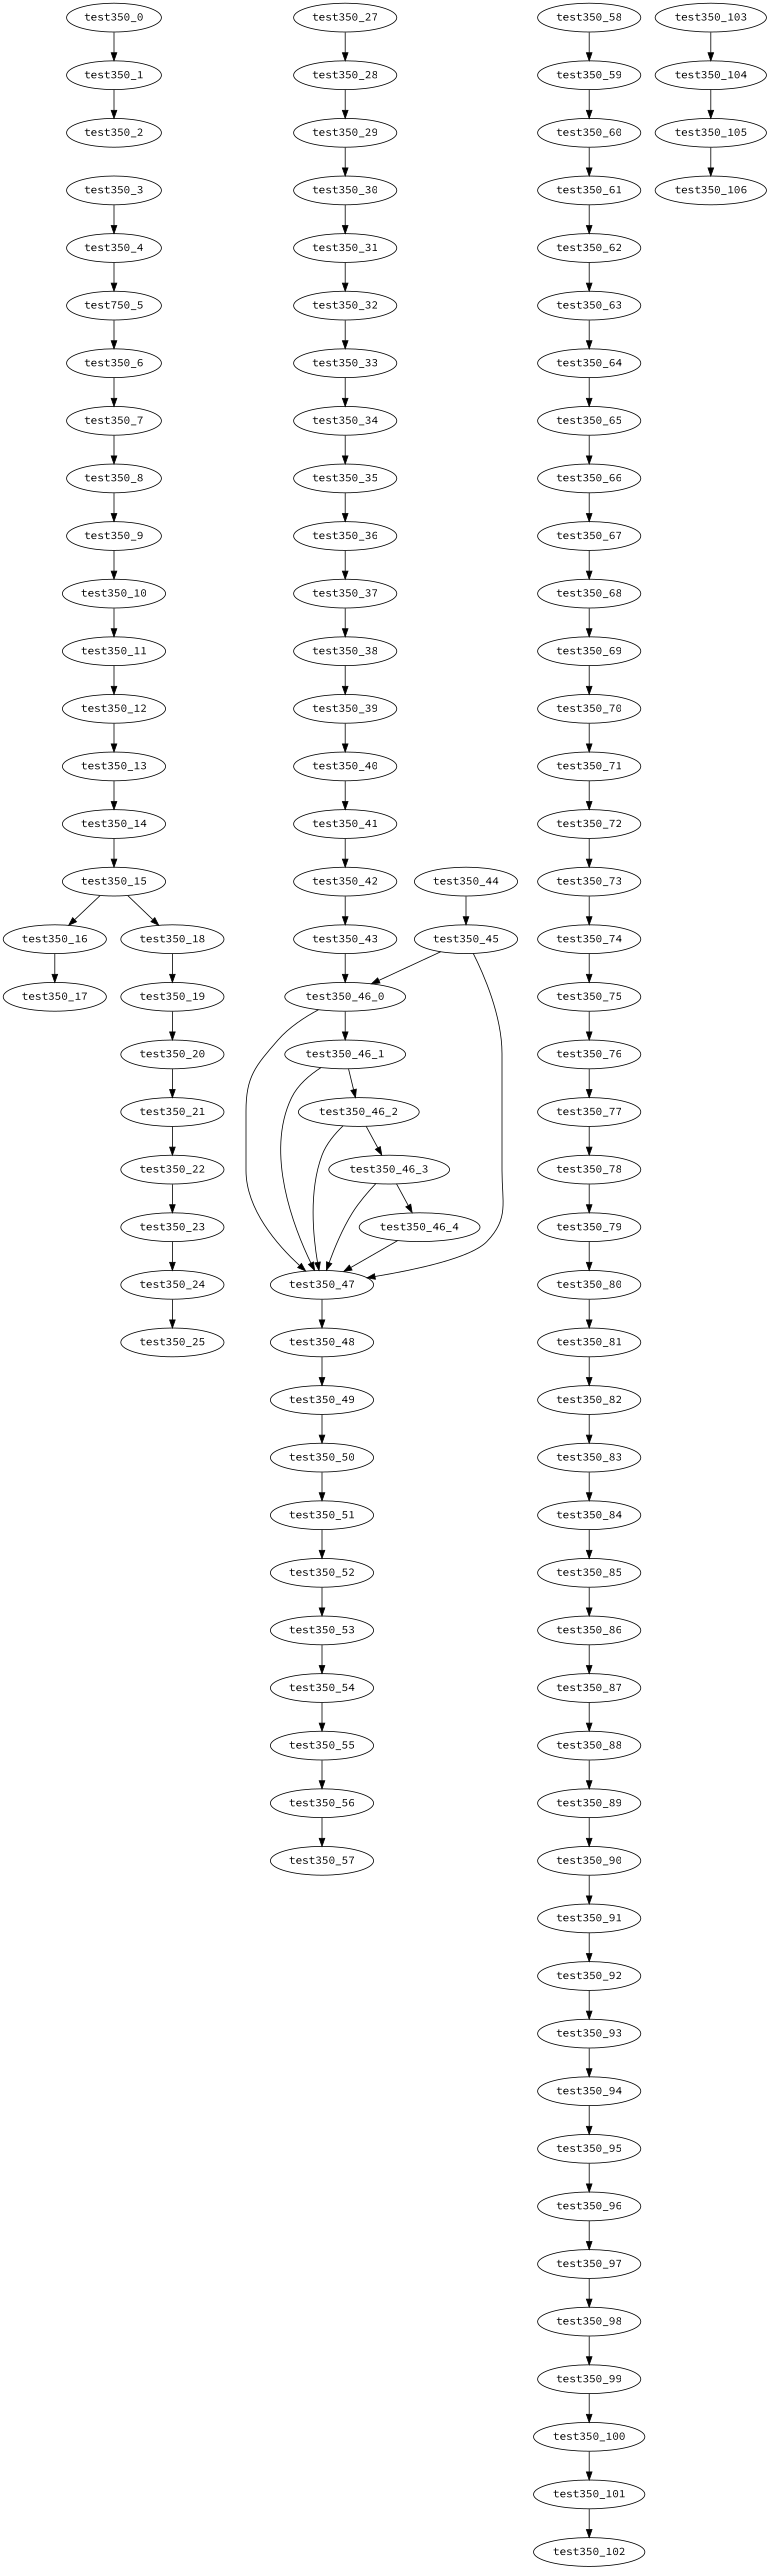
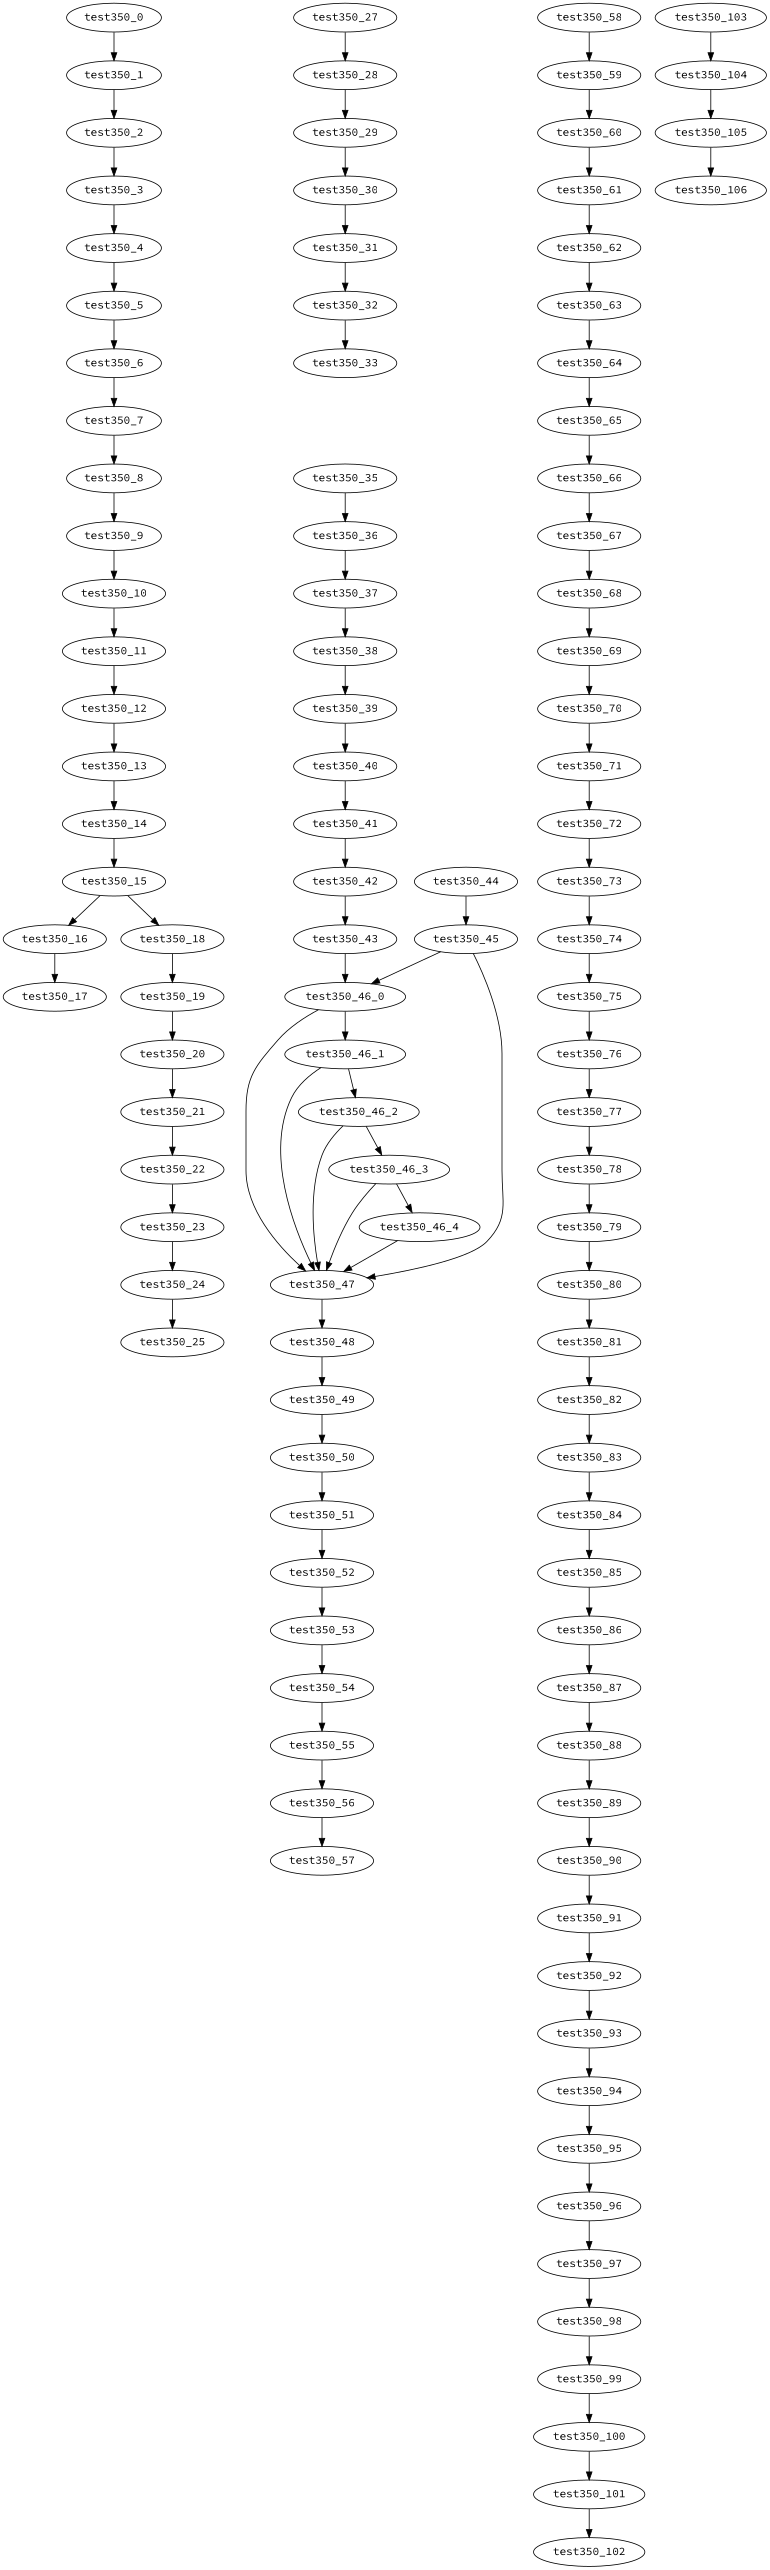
  digraph {
    fontname="Source Code Pro"
    node [fontname="Source Code Pro"]
    edge [fontname="Source Code Pro"]
    test350_0
    test350_1
    test350_2
    test350_3
    test350_4
-   test350_5 [label=test750_5]
+   test350_5
    test350_6
    test350_7
    test350_8
    test350_9
    test350_10
    test350_11
    test350_12
    test350_13
    test350_14
    test350_15
    test350_16
    test350_18
    test350_17
    test350_19
    test350_20
    test350_21
    test350_22
    test350_23
    test350_24
    test350_25
    test350_27
    test350_28
    test350_29
    test350_30
    test350_31
    test350_32
    test350_33
-   test350_34
    test350_35
    test350_36
    test350_37
    test350_38
    test350_39
    test350_40
    test350_41
    test350_42
    test350_43
    test350_46_0
    test350_44
    test350_45
    test350_47
    test350_46_1
    test350_48
    test350_46_2
    test350_49
    test350_46_3
    test350_46_4
    test350_50
    test350_51
    test350_52
    test350_53
    test350_54
    test350_55
    test350_56
    test350_57
    test350_58
    test350_59
    test350_60
    test350_61
    test350_62
    test350_63
    test350_64
    test350_65
    test350_66
    test350_67
    test350_68
    test350_69
    test350_70
    test350_71
    test350_72
    test350_73
    test350_74
    test350_75
    test350_76
    test350_77
    test350_78
    test350_79
    test350_80
    test350_81
    test350_82
    test350_83
    test350_84
    test350_85
    test350_86
    test350_87
    test350_88
    test350_89
    test350_90
    test350_91
    test350_92
    test350_93
    test350_94
    test350_95
    test350_96
    test350_97
    test350_98
    test350_99
    test350_100
    test350_101
    test350_102
    test350_103
    test350_104
    test350_105
    test350_106
    test350_0 -> test350_1
    test350_1 -> test350_2
+   test350_2 -> test350_3
    test350_3 -> test350_4
    test350_4 -> test350_5
    test350_5 -> test350_6
    test350_6 -> test350_7
    test350_7 -> test350_8
    test350_8 -> test350_9
    test350_9 -> test350_10
    test350_10 -> test350_11
    test350_11 -> test350_12
    test350_12 -> test350_13
    test350_13 -> test350_14
    test350_14 -> test350_15
    test350_15 -> test350_16
    test350_15 -> test350_18
    test350_16 -> test350_17
    test350_18 -> test350_19
    test350_19 -> test350_20
    test350_20 -> test350_21
    test350_21 -> test350_22
    test350_22 -> test350_23
    test350_23 -> test350_24
    test350_24 -> test350_25
    test350_27 -> test350_28
    test350_28 -> test350_29
    test350_29 -> test350_30
    test350_30 -> test350_31
    test350_31 -> test350_32
    test350_32 -> test350_33
-   test350_33 -> test350_34
-   test350_34 -> test350_35
    test350_35 -> test350_36
    test350_36 -> test350_37
    test350_37 -> test350_38
    test350_38 -> test350_39
    test350_39 -> test350_40
    test350_40 -> test350_41
    test350_41 -> test350_42
    test350_42 -> test350_43
    test350_43 -> test350_46_0
    test350_46_0 -> test350_47
    test350_46_0 -> test350_46_1
    test350_44 -> test350_45
    test350_45 -> test350_46_0
    test350_45 -> test350_47
    test350_47 -> test350_48
    test350_46_1 -> test350_47
    test350_46_1 -> test350_46_2
    test350_48 -> test350_49
    test350_46_2 -> test350_47
    test350_46_2 -> test350_46_3
    test350_49 -> test350_50
    test350_46_3 -> test350_47
    test350_46_3 -> test350_46_4
    test350_46_4 -> test350_47
    test350_50 -> test350_51
    test350_51 -> test350_52
    test350_52 -> test350_53
    test350_53 -> test350_54
    test350_54 -> test350_55
    test350_55 -> test350_56
    test350_56 -> test350_57
    test350_58 -> test350_59
    test350_59 -> test350_60
    test350_60 -> test350_61
    test350_61 -> test350_62
    test350_62 -> test350_63
    test350_63 -> test350_64
    test350_64 -> test350_65
    test350_65 -> test350_66
    test350_66 -> test350_67
    test350_67 -> test350_68
    test350_68 -> test350_69
    test350_69 -> test350_70
    test350_70 -> test350_71
    test350_71 -> test350_72
    test350_72 -> test350_73
    test350_73 -> test350_74
    test350_74 -> test350_75
    test350_75 -> test350_76
    test350_76 -> test350_77
    test350_77 -> test350_78
    test350_78 -> test350_79
    test350_79 -> test350_80
    test350_80 -> test350_81
    test350_81 -> test350_82
    test350_82 -> test350_83
    test350_83 -> test350_84
    test350_84 -> test350_85
    test350_85 -> test350_86
    test350_86 -> test350_87
    test350_87 -> test350_88
    test350_88 -> test350_89
    test350_89 -> test350_90
    test350_90 -> test350_91
    test350_91 -> test350_92
    test350_92 -> test350_93
    test350_93 -> test350_94
    test350_94 -> test350_95
    test350_95 -> test350_96
    test350_96 -> test350_97
    test350_97 -> test350_98
    test350_98 -> test350_99
    test350_99 -> test350_100
    test350_100 -> test350_101
    test350_101 -> test350_102
    test350_103 -> test350_104
    test350_104 -> test350_105
    test350_105 -> test350_106
  }
